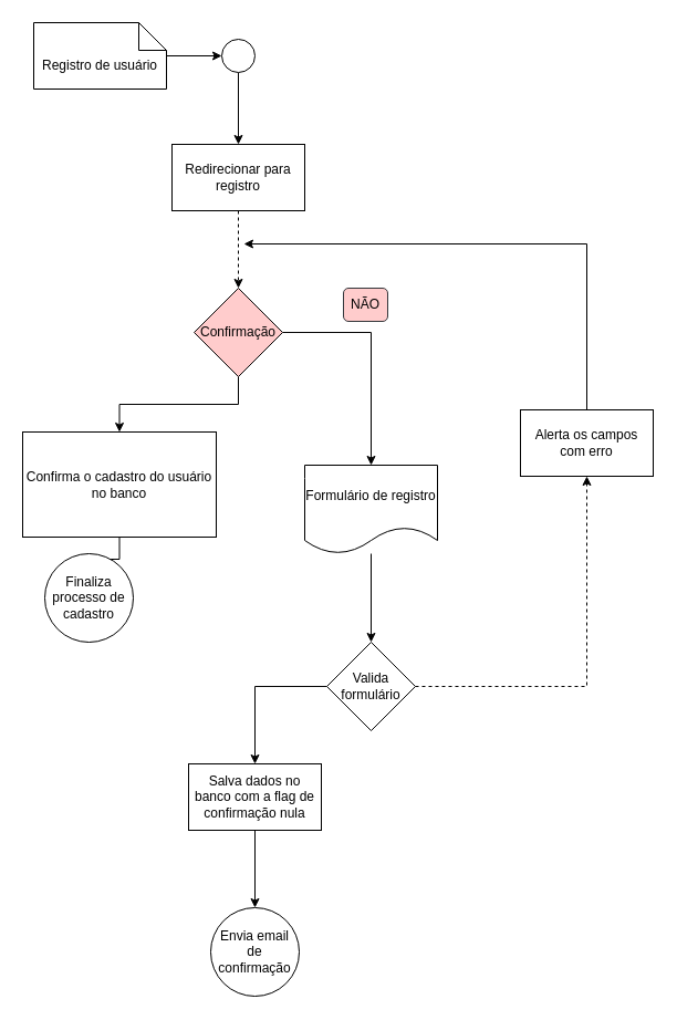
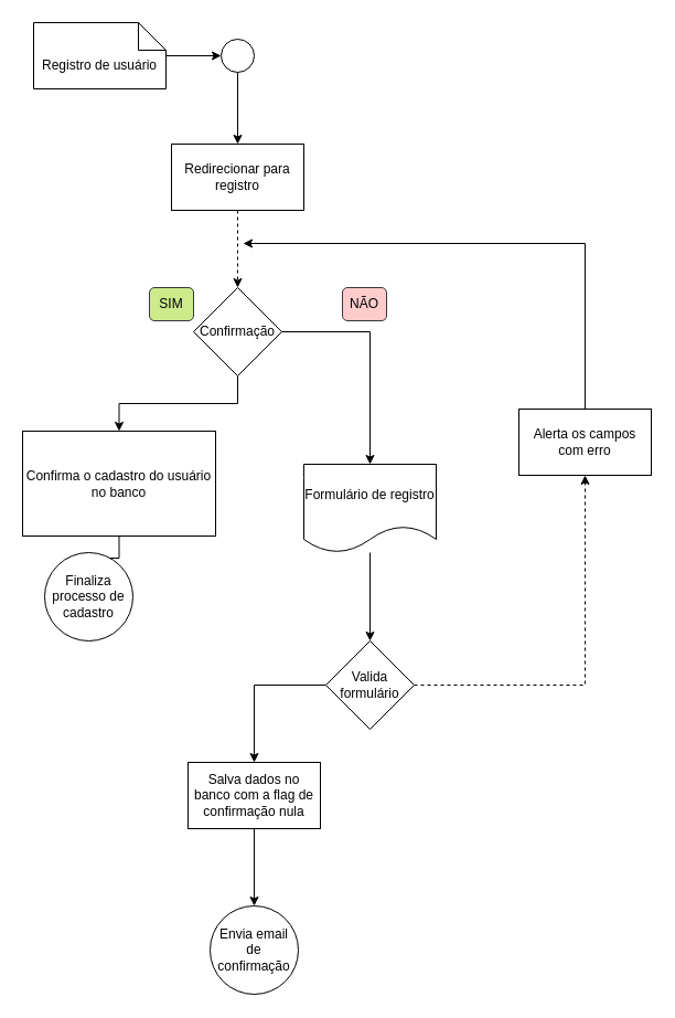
  <mxCell id="0" />
  <mxCell id="1" parent="0" />
  <mxCell id="2" value="" style="edgeStyle=orthogonalEdgeStyle;rounded=0;orthogonalLoop=1;jettySize=auto;html=1;" edge="1" parent="1" source="3" target="5"><mxGeometry relative="1" as="geometry" /></mxCell>
  <mxCell id="3" value="Registro de usuário" style="shape=note2;boundedLbl=1;whiteSpace=wrap;html=1;size=25;verticalAlign=top;align=center;" vertex="1" parent="1"><mxGeometry x="30" y="20" width="120" height="60" as="geometry" /></mxCell>
  <mxCell id="4" value="" style="edgeStyle=orthogonalEdgeStyle;rounded=0;orthogonalLoop=1;jettySize=auto;html=1;" edge="1" parent="1" source="5" target="7"><mxGeometry relative="1" as="geometry" /></mxCell>
  <mxCell id="5" value="" style="ellipse;" vertex="1" parent="1"><mxGeometry x="200" y="35" width="30" height="30" as="geometry" /></mxCell>
  <mxCell id="6" value="" style="edgeStyle=orthogonalEdgeStyle;rounded=0;orthogonalLoop=1;jettySize=auto;html=1;dashed=1;" edge="1" parent="1" source="7" target="10"><mxGeometry relative="1" as="geometry" /></mxCell>
  <mxCell id="7" value="Redirecionar para registro" style="whiteSpace=wrap;html=1;" vertex="1" parent="1"><mxGeometry x="155" y="130" width="120" height="60" as="geometry" /></mxCell>
  <mxCell id="8" value="" style="edgeStyle=orthogonalEdgeStyle;rounded=0;orthogonalLoop=1;jettySize=auto;html=1;entryX=0.5;entryY=0;entryDx=0;entryDy=0;" edge="1" parent="1" source="23" target="21"><mxGeometry relative="1" as="geometry"><mxPoint x="90" y="360" as="targetPoint" /></mxGeometry></mxCell>
  <mxCell id="9" style="edgeStyle=orthogonalEdgeStyle;rounded=0;orthogonalLoop=1;jettySize=auto;html=1;exitX=1;exitY=0.5;exitDx=0;exitDy=0;entryX=0.5;entryY=0;entryDx=0;entryDy=0;" edge="1" parent="1" source="10" target="15"><mxGeometry relative="1" as="geometry"><mxPoint x="340" y="540" as="targetPoint" /></mxGeometry></mxCell>
- <mxCell id="10" value="Confirmação" style="rhombus;whiteSpace=wrap;html=1;verticalAlign=middle;spacingTop=0;fillColor=#ffcccc;" vertex="1" parent="1"><mxGeometry x="175" y="260" width="80" height="80" as="geometry" /></mxCell>
+ <mxCell id="10" value="Confirmação" style="rhombus;whiteSpace=wrap;html=1;verticalAlign=middle;spacingTop=0;" vertex="1" parent="1"><mxGeometry x="175" y="260" width="80" height="80" as="geometry" /></mxCell>
+ <mxCell id="11" value="&lt;div&gt;SIM&lt;/div&gt;" style="rounded=1;whiteSpace=wrap;html=1;fillColor=#cdeb8b;strokeColor=#36393d;" vertex="1" parent="1"><mxGeometry x="135" y="260" width="40" height="30" as="geometry" /></mxCell>
  <mxCell id="12" value="NÃO" style="rounded=1;whiteSpace=wrap;html=1;fillColor=#ffcccc;strokeColor=#36393d;" vertex="1" parent="1"><mxGeometry x="310" y="260" width="40" height="30" as="geometry" /></mxCell>
  <mxCell id="13" style="edgeStyle=orthogonalEdgeStyle;rounded=0;orthogonalLoop=1;jettySize=auto;html=1;exitX=0.5;exitY=1;exitDx=0;exitDy=0;" edge="1" parent="1"><mxGeometry relative="1" as="geometry"><mxPoint x="340" y="600" as="sourcePoint" /><mxPoint x="340" y="600" as="targetPoint" /></mxGeometry></mxCell>
  <mxCell id="14" value="" style="edgeStyle=orthogonalEdgeStyle;rounded=0;orthogonalLoop=1;jettySize=auto;html=1;" edge="1" parent="1" source="15" target="18"><mxGeometry relative="1" as="geometry" /></mxCell>
  <mxCell id="15" value="&lt;div&gt;Formulário de registro&lt;/div&gt;" style="shape=document;whiteSpace=wrap;html=1;boundedLbl=1;" vertex="1" parent="1"><mxGeometry x="275" y="420" width="120" height="80" as="geometry" /></mxCell>
  <mxCell id="16" value="" style="edgeStyle=orthogonalEdgeStyle;rounded=0;orthogonalLoop=1;jettySize=auto;html=1;dashed=1;" edge="1" parent="1" source="18" target="20"><mxGeometry relative="1" as="geometry" /></mxCell>
  <mxCell id="17" value="" style="edgeStyle=orthogonalEdgeStyle;rounded=0;orthogonalLoop=1;jettySize=auto;html=1;" edge="1" parent="1" source="18" target="25"><mxGeometry relative="1" as="geometry" /></mxCell>
  <mxCell id="18" value="&lt;div&gt;Valida formulário&lt;/div&gt;" style="rhombus;whiteSpace=wrap;html=1;" vertex="1" parent="1"><mxGeometry x="295" y="580" width="80" height="80" as="geometry" /></mxCell>
  <mxCell id="19" style="edgeStyle=orthogonalEdgeStyle;rounded=0;orthogonalLoop=1;jettySize=auto;html=1;exitX=0.5;exitY=0;exitDx=0;exitDy=0;" edge="1" parent="1" source="20"><mxGeometry relative="1" as="geometry"><mxPoint x="220" y="220" as="targetPoint" /><Array as="points"><mxPoint x="530" y="220" /></Array></mxGeometry></mxCell>
  <mxCell id="20" value="Alerta os campos com erro" style="whiteSpace=wrap;html=1;" vertex="1" parent="1"><mxGeometry x="470" y="370" width="120" height="60" as="geometry" /></mxCell>
  <mxCell id="21" value="&lt;div&gt;Finaliza processo de cadastro&lt;/div&gt;" style="ellipse;whiteSpace=wrap;html=1;aspect=fixed;" vertex="1" parent="1"><mxGeometry x="40" y="500" width="80" height="80" as="geometry" /></mxCell>
  <mxCell id="22" value="" style="edgeStyle=orthogonalEdgeStyle;rounded=0;orthogonalLoop=1;jettySize=auto;html=1;entryX=0.5;entryY=0;entryDx=0;entryDy=0;" edge="1" parent="1" source="10" target="23"><mxGeometry relative="1" as="geometry"><mxPoint x="175" y="300" as="sourcePoint" /><mxPoint x="80" y="430" as="targetPoint" /></mxGeometry></mxCell>
  <mxCell id="23" value="Confirma o cadastro do usuário no banco" style="rounded=0;whiteSpace=wrap;html=1;" vertex="1" parent="1"><mxGeometry x="20" y="390" width="175" height="95" as="geometry" /></mxCell>
  <mxCell id="24" value="" style="edgeStyle=orthogonalEdgeStyle;rounded=0;orthogonalLoop=1;jettySize=auto;html=1;" edge="1" parent="1" source="25" target="26"><mxGeometry relative="1" as="geometry" /></mxCell>
  <mxCell id="25" value="&lt;div&gt;Salva dados no banco com a flag de confirmação nula&lt;/div&gt;" style="whiteSpace=wrap;html=1;" vertex="1" parent="1"><mxGeometry x="170" y="690" width="120" height="60" as="geometry" /></mxCell>
  <mxCell id="26" value="Envia email de confirmação" style="ellipse;whiteSpace=wrap;html=1;" vertex="1" parent="1"><mxGeometry x="190" y="820" width="80" height="80" as="geometry" /></mxCell>
